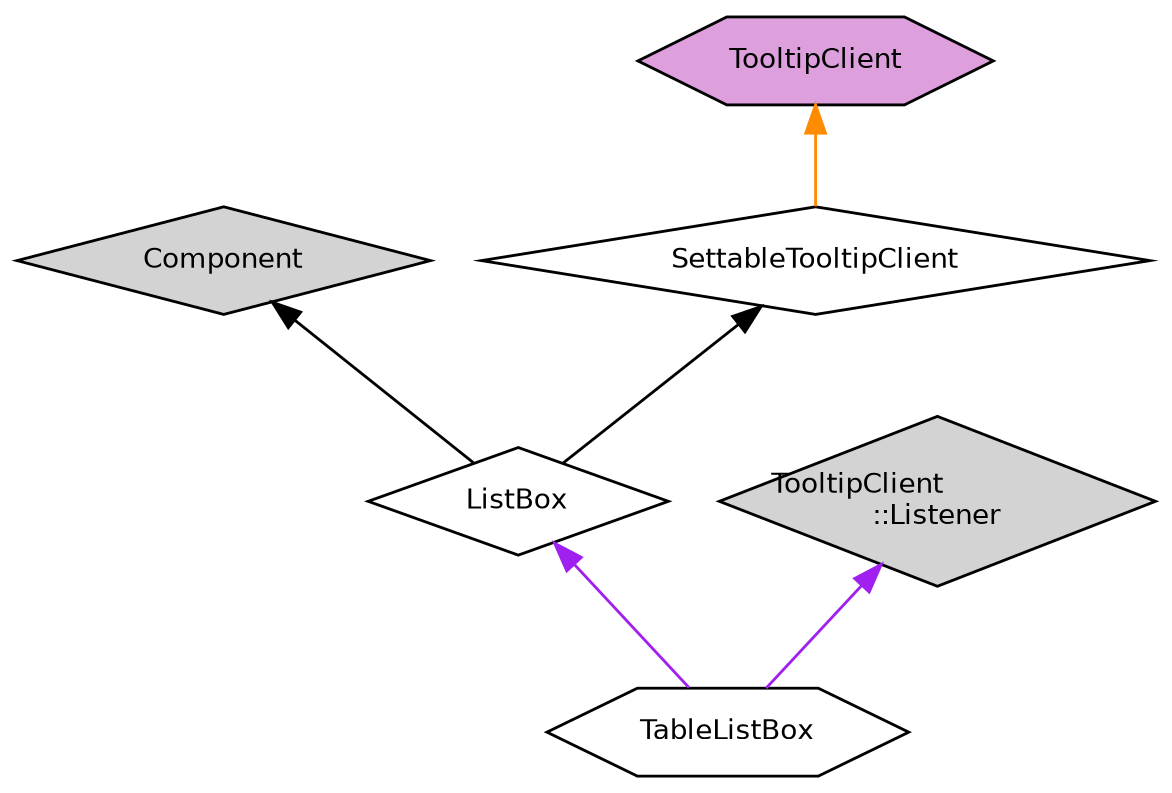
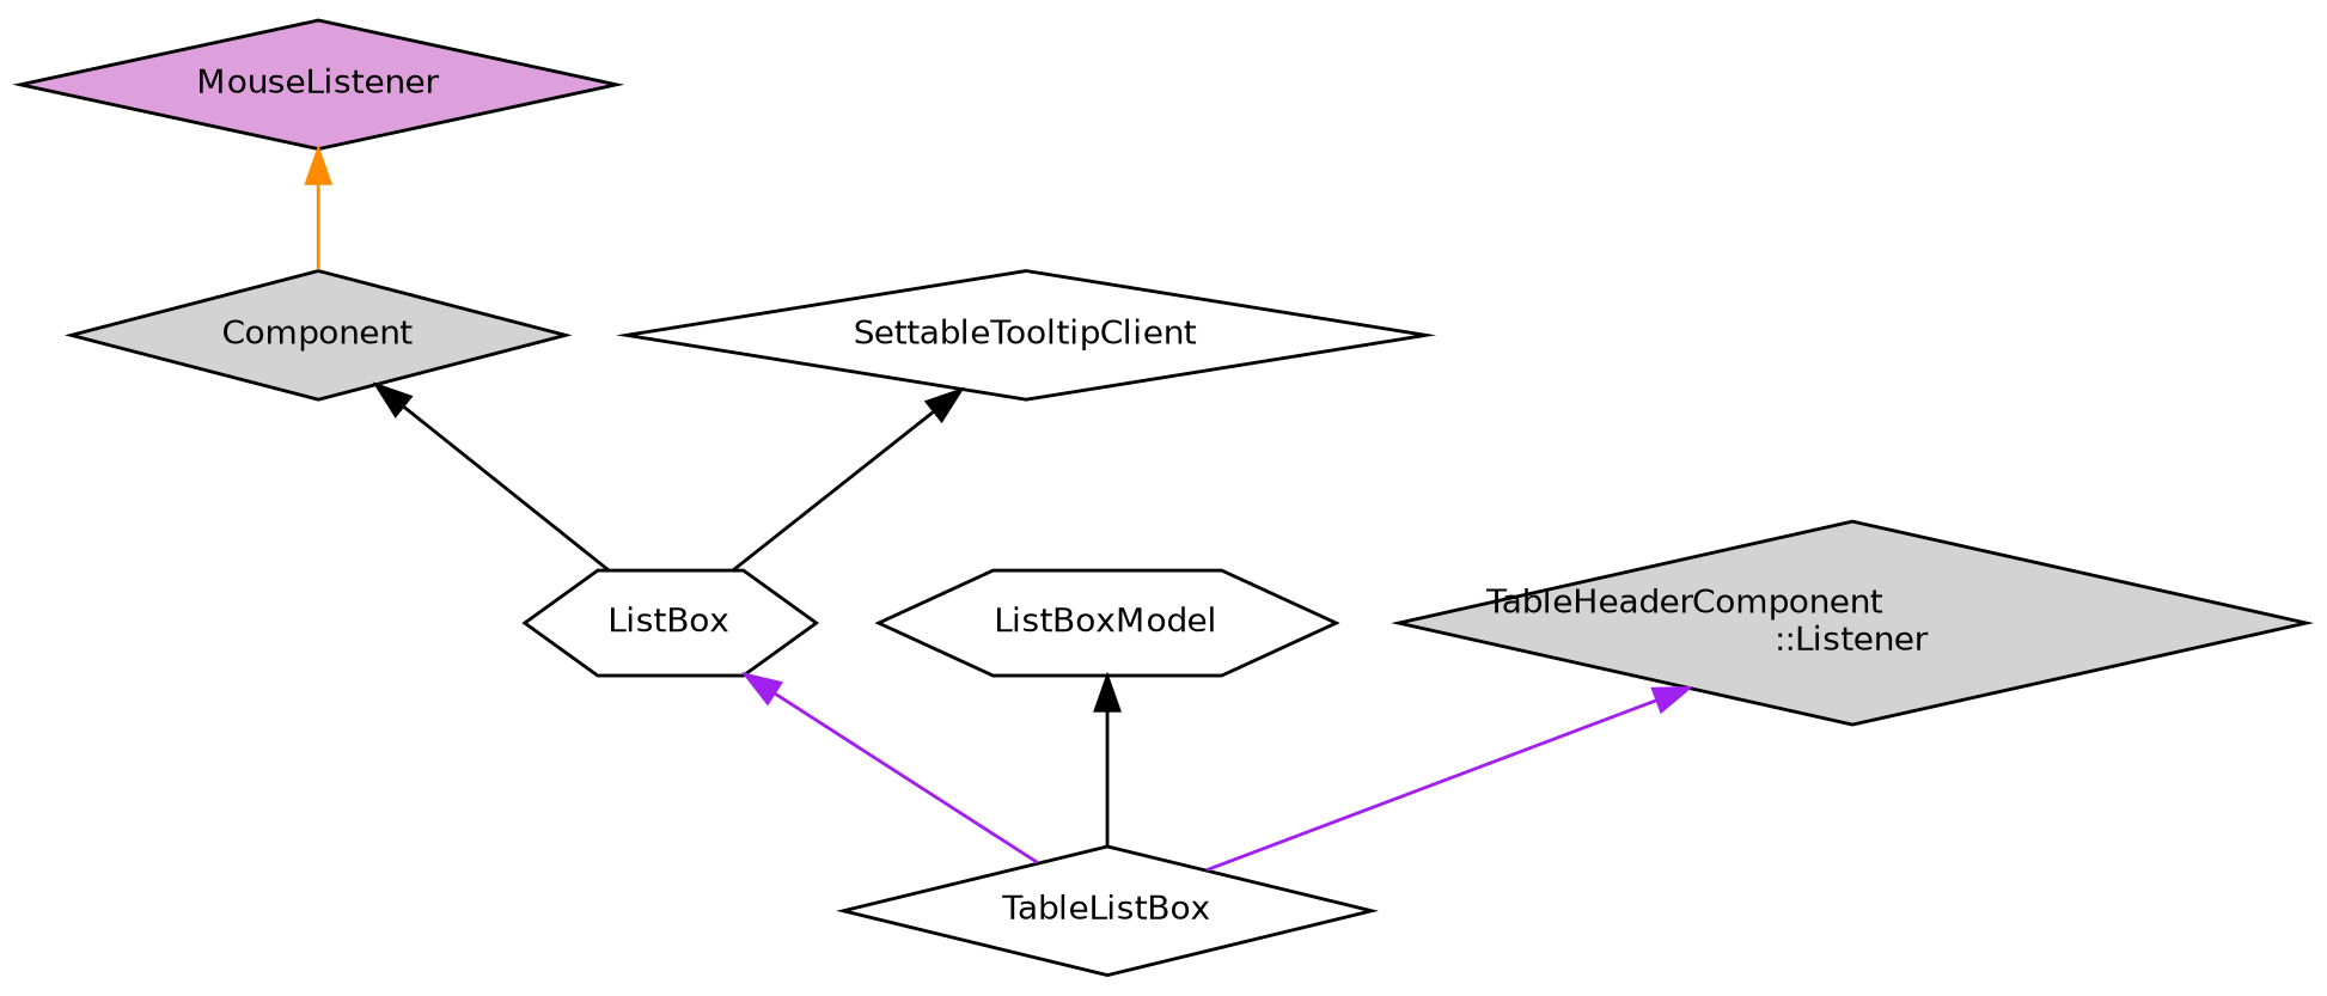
  digraph {
    node [color=black fillcolor=white fontname=Helvetica fontsize=10 shape=diamond style=filled]
    edge [color=black dir=back fontname=Helvetica fontsize=10 labelfontname=Helvetica labelfontsize=10 style=solid]
-   n1 [fontcolor=black height=0.2 label=TableListBox shape=hexagon width=0.4]
-   n2 [height=0.2 label=ListBox width=0.4]
+   n1 [fontcolor=black height=0.2 label=TableListBox width=0.4]
+   n2 [height=0.2 label=ListBox shape=hexagon width=0.4]
    n3 [fillcolor=lightgrey height=0.2 label=Component width=0.4]
+   n4 [fillcolor=plum height=0.2 label=MouseListener width=0.4]
    n5 [height=0.2 label=SettableTooltipClient width=0.4]
-   n6 [fillcolor=plum height=0.2 label=TooltipClient shape=hexagon width=0.4]
-   n8 [fillcolor=lightgrey height=0.2 label="TooltipClient\l::Listener" width=0.4]
+   n7 [height=0.2 label=ListBoxModel shape=hexagon width=0.4]
+   n8 [fillcolor=lightgrey height=0.2 label="TableHeaderComponent\l::Listener" width=0.4]
    n2 -> n1 [color=purple]
    n3 -> n2
+   n4 -> n3 [color=darkorange]
    n5 -> n2
-   n6 -> n5 [color=darkorange]
+   n7 -> n1
    n8 -> n1 [color=purple]
  }
